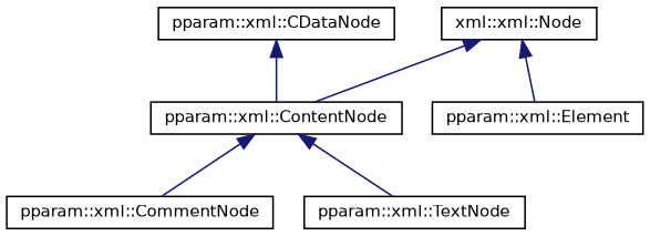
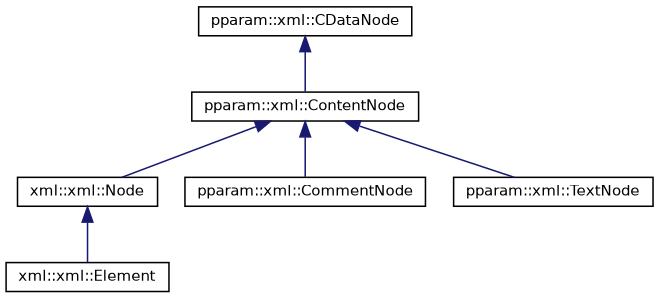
  digraph {
    rankdir=TB
    node [color=black fillcolor=white fontname=Helvetica fontsize=10 shape=record style=filled]
    edge [color=midnightblue dir=back fontname=Helvetica fontsize=10 labelfontname=Helvetica labelfontsize=10 style=solid]
    n1 [height=0.2 label="xml::xml::Node" width=0.4]
    n2 [height=0.2 label="pparam::xml::ContentNode" width=0.4]
-   n3 [height=0.2 label="pparam::xml::Element" width=0.4]
+   n3 [height=0.2 label="xml::xml::Element" width=0.4]
    n4 [height=0.2 label="pparam::xml::CommentNode" width=0.4]
    n5 [height=0.2 label="pparam::xml::TextNode" width=0.4]
    n6 [height=0.2 label="pparam::xml::CDataNode" width=0.4]
-   n1 -> n2
+   n2 -> n1
    n1 -> n3
    n2 -> n4
    n2 -> n5
    n6 -> n2
  }
